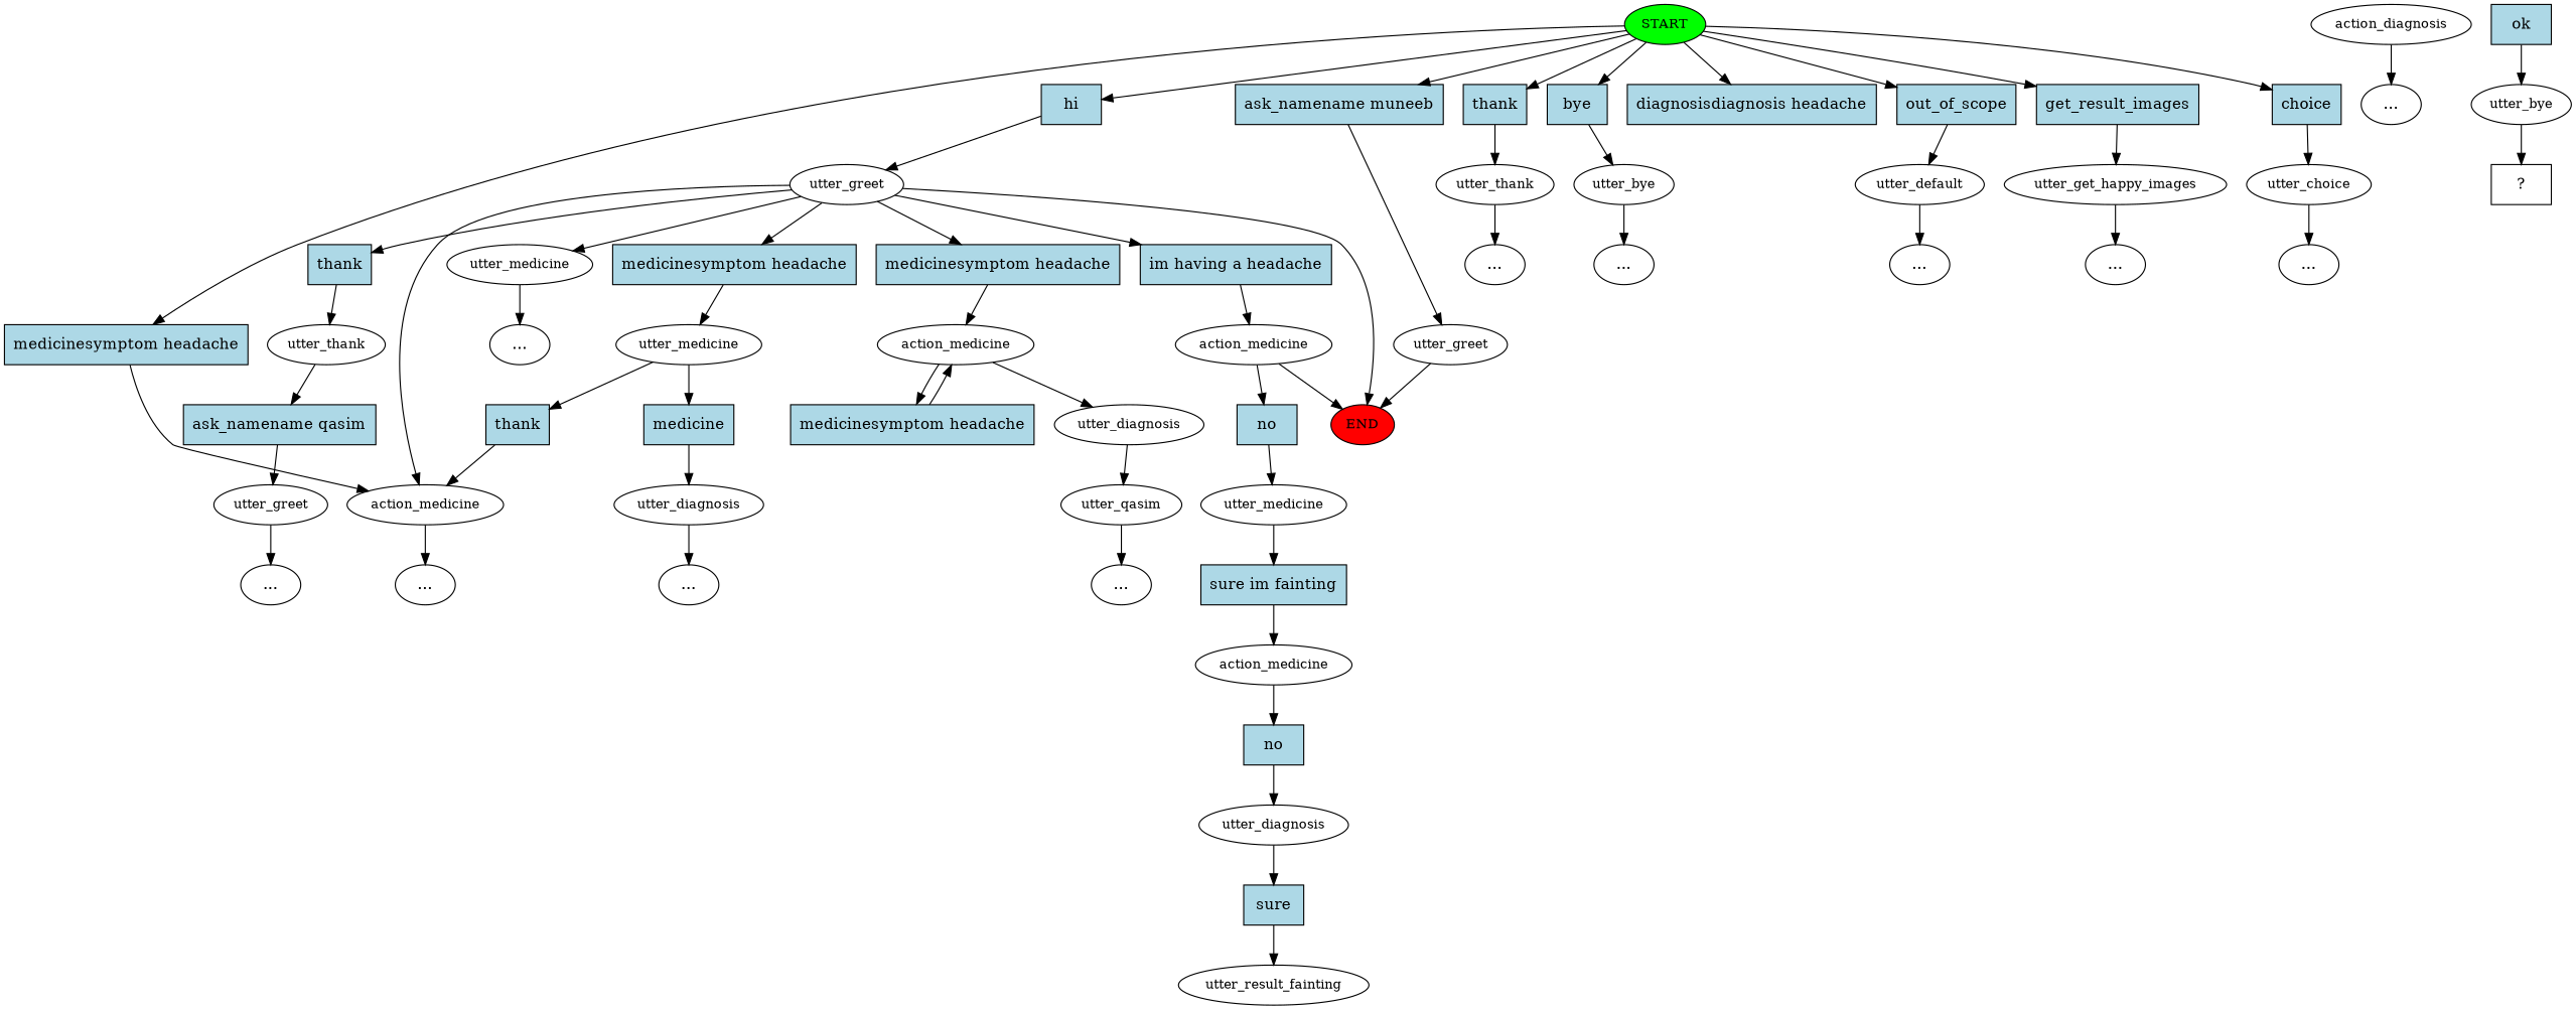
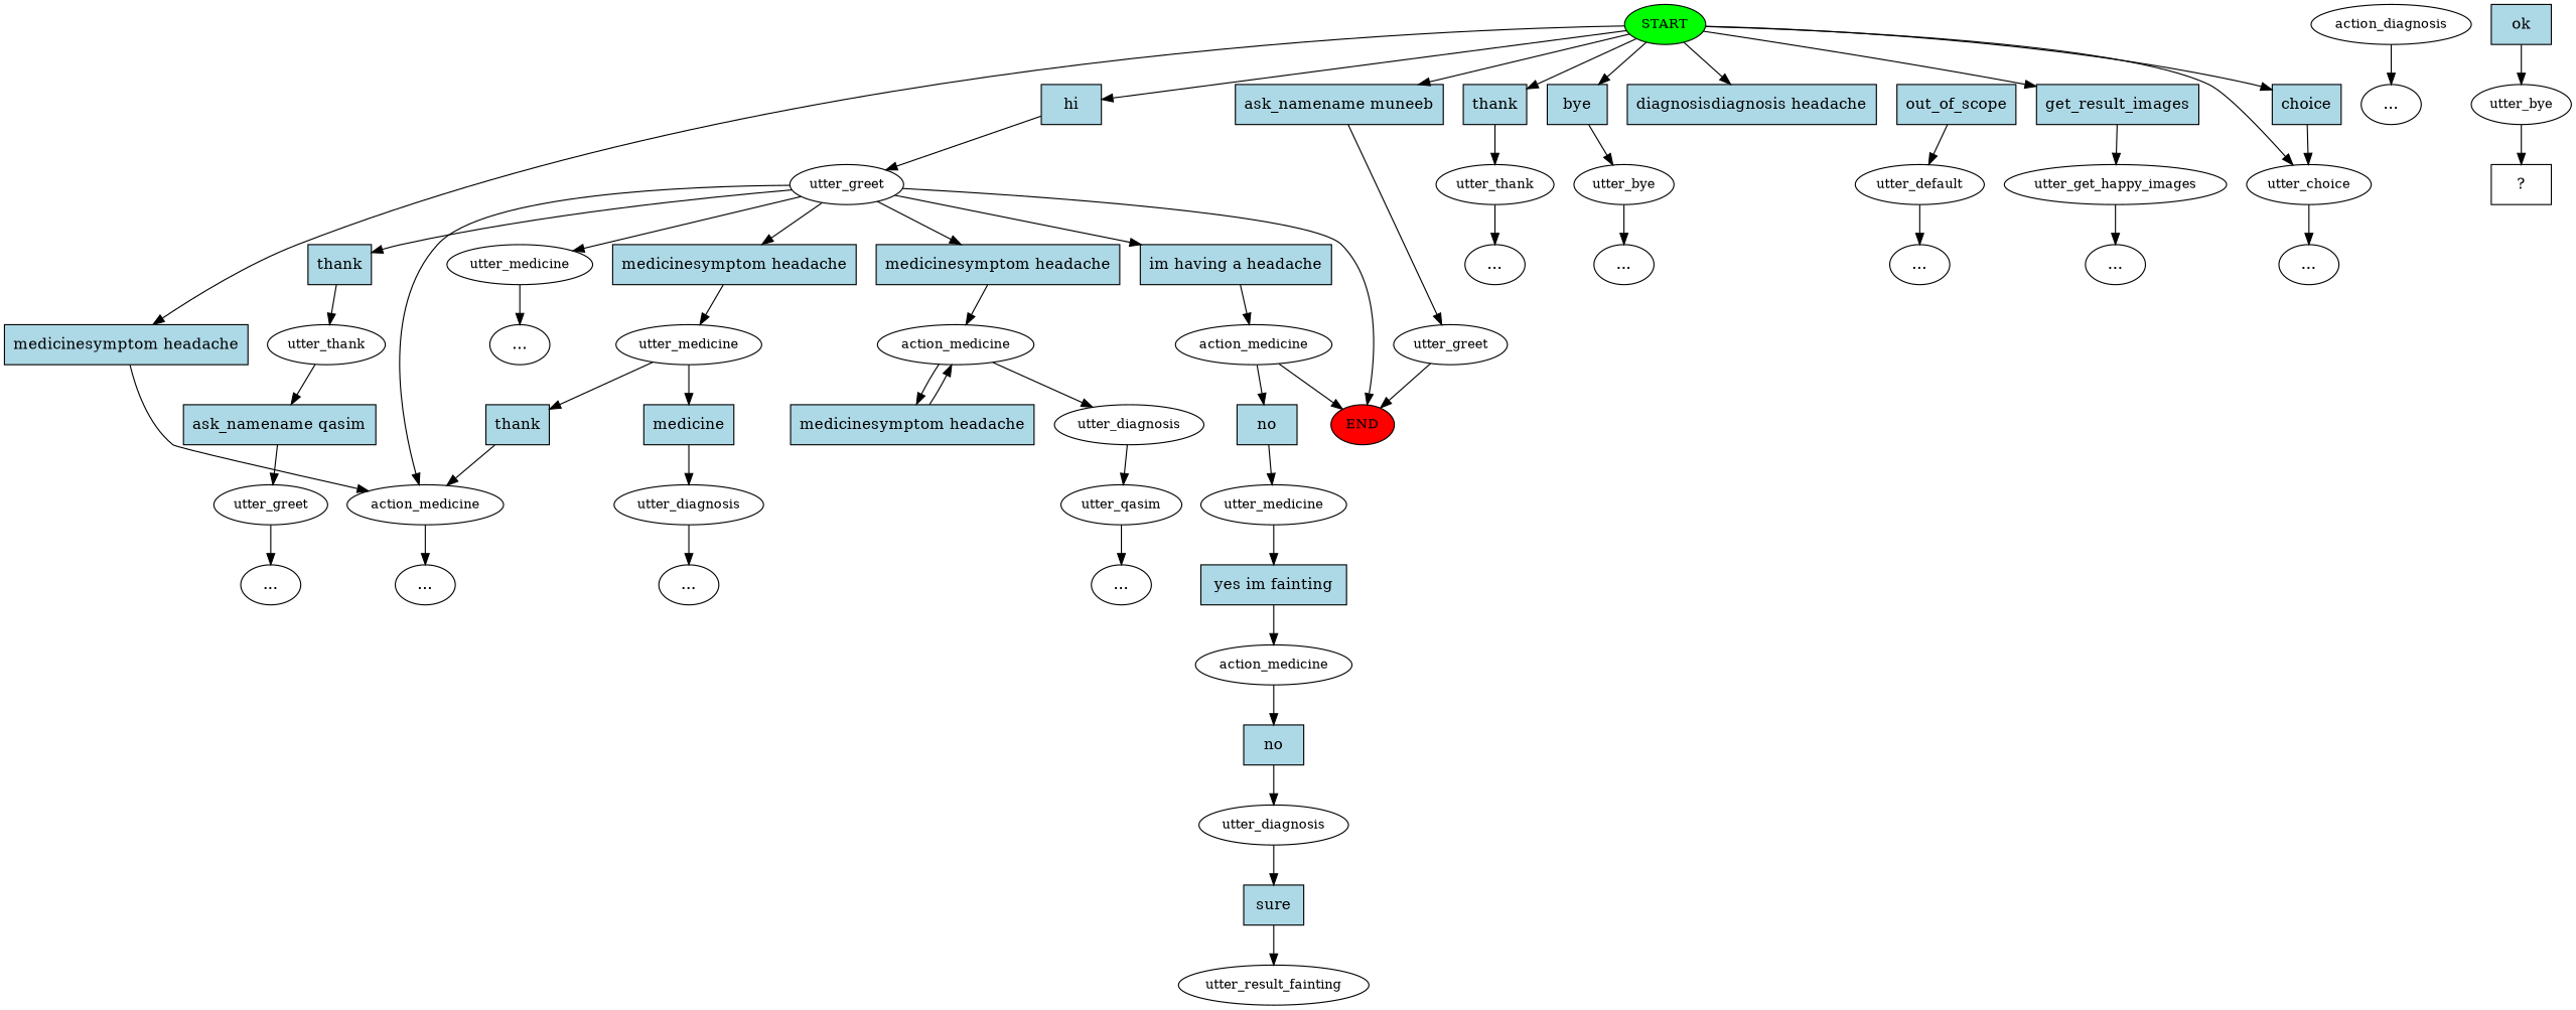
  digraph {
    n1 [fillcolor=green fontsize=12 label=START style=filled]
    n2 [fillcolor=lightblue label=hi shape=rect style=filled]
    n3 [fillcolor=lightblue label=thank shape=rect style=filled]
    n4 [fillcolor=lightblue label="medicinesymptom headache" shape=rect style=filled]
    n5 [fillcolor=lightblue label=bye shape=rect style=filled]
    n6 [fillcolor=lightblue label="ask_namename muneeb" shape=rect style=filled]
    n7 [fillcolor=lightblue label="diagnosisdiagnosis headache" shape=rect style=filled]
    n8 [fillcolor=lightblue label=out_of_scope shape=rect style=filled]
    n9 [fillcolor=lightblue label=get_result_images shape=rect style=filled]
    n10 [fillcolor=lightblue label=choice shape=rect style=filled]
    n11 [fontsize=12 label=utter_greet]
    n12 [fontsize=12 label=utter_thank]
    n13 [fontsize=12 label=action_medicine]
    n14 [fontsize=12 label=utter_bye]
    n15 [fontsize=12 label=utter_greet]
    n16 [fontsize=12 label=utter_default]
    n17 [fontsize=12 label=utter_get_happy_images]
    n18 [fontsize=12 label=utter_choice]
    n19 [fontsize=12 label=utter_medicine]
    n20 [fillcolor=lightblue label="medicinesymptom headache" shape=rect style=filled]
    n21 [fillcolor=lightblue label="im having a headache" shape=rect style=filled]
    n22 [fillcolor=lightblue label=thank shape=rect style=filled]
    n23 [fillcolor=lightblue label="medicinesymptom headache" shape=rect style=filled]
    n24 [fillcolor=red fontsize=12 label=END style=filled]
    n25 [label="..."]
    n26 [label="..."]
    n27 [fontsize=12 label=action_medicine]
    n28 [fontsize=12 label=action_medicine]
    n29 [fontsize=12 label=utter_thank]
    n30 [fontsize=12 label=utter_medicine]
    n31 [label="..."]
    n32 [fontsize=12 label=utter_diagnosis]
    n33 [fillcolor=lightblue label="medicinesymptom headache" shape=rect style=filled]
    n34 [fontsize=12 label=utter_qasim]
    n35 [label="..."]
    n36 [label="..."]
    n37 [fillcolor=lightblue label=medicine shape=rect style=filled]
    n38 [fillcolor=lightblue label=thank shape=rect style=filled]
    n39 [fontsize=12 label=utter_diagnosis]
    n40 [fillcolor=lightblue label=no shape=rect style=filled]
    n41 [fontsize=12 label=utter_medicine]
    n42 [fontsize=12 label=action_diagnosis]
    n43 [label="..."]
    n44 [label="..."]
    n45 [fillcolor=lightblue label="ask_namename qasim" shape=rect style=filled]
    n46 [fontsize=12 label=utter_greet]
    n47 [label="..."]
    n48 [label="..."]
    n49 [label="..."]
    n50 [label="..."]
-   n51 [fillcolor=lightblue label="sure im fainting" shape=rect style=filled]
+   n51 [fillcolor=lightblue label="yes im fainting" shape=rect style=filled]
    n52 [fontsize=12 label=action_medicine]
    n53 [fillcolor=lightblue label=no shape=rect style=filled]
    n54 [fontsize=12 label=utter_diagnosis]
    n55 [fillcolor=lightblue label=sure shape=rect style=filled]
    n56 [fontsize=12 label=utter_result_fainting]
    n57 [fillcolor=lightblue label=ok shape=rect style=filled]
    n58 [fontsize=12 label=utter_bye]
    n59 [label="  ?  " shape=rect]
    n1 -> n2
    n1 -> n3
    n1 -> n4
    n1 -> n5
    n1 -> n6
    n1 -> n7
-   n1 -> n8
+   n1 -> n18
    n1 -> n9
    n1 -> n10
    n2 -> n11
    n3 -> n12
    n4 -> n13
    n5 -> n14
    n6 -> n15
    n8 -> n16
    n9 -> n17
    n10 -> n18
    n11 -> n13
    n11 -> n19
    n11 -> n20
    n11 -> n21
    n11 -> n22
    n11 -> n23
    n11 -> n24
    n12 -> n31
    n13 -> n26
    n14 -> n36
    n15 -> n24
    n16 -> n44
    n17 -> n48
    n18 -> n49
    n19 -> n25
    n20 -> n27
    n21 -> n28
    n22 -> n29
    n23 -> n30
    n27 -> n32
    n27 -> n33
    n28 -> n24
    n28 -> n40
    n29 -> n45
    n30 -> n37
    n30 -> n38
    n32 -> n34
    n33 -> n27
    n34 -> n35
    n37 -> n39
    n38 -> n13
    n39 -> n50
    n40 -> n41
    n41 -> n51
    n42 -> n43
    n45 -> n46
    n46 -> n47
    n51 -> n52
    n52 -> n53
    n53 -> n54
    n54 -> n55
    n55 -> n56
    n57 -> n58
    n58 -> n59
  }
